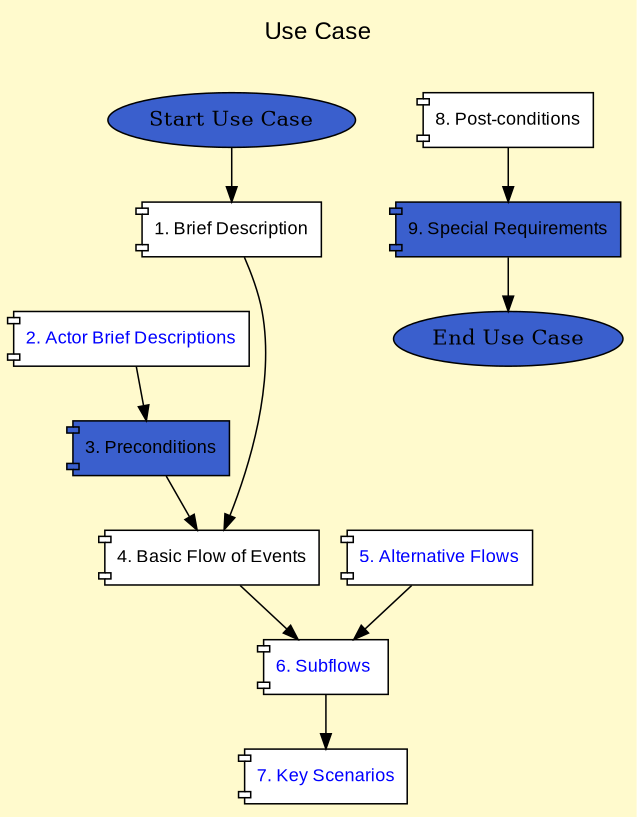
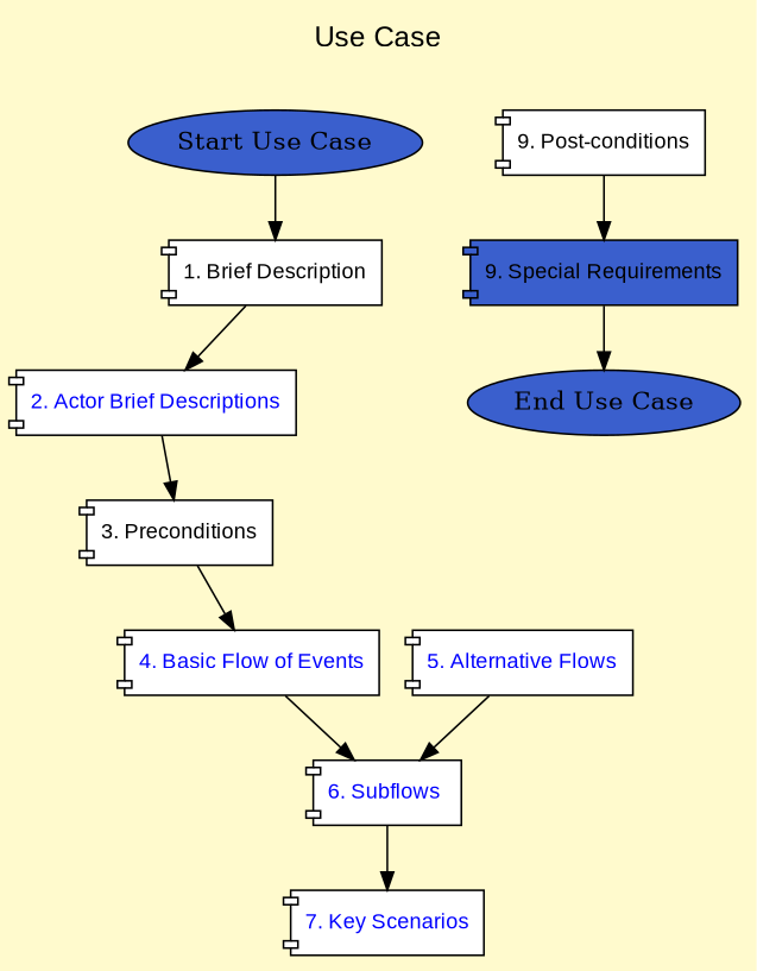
  digraph {
    bgcolor=lemonchiffon
    fontname=Arial
    fontsize=16
    label="Use Case"
    labelloc=t
    node [fillcolor=white shape=component style=filled fontname=Arial fontsize=12 margin="0.11,0.11"]
    edge [style=solid]
    n1 [fillcolor=royalblue3 label="Start Use Case" shape=ellipse fontname="" fontsize="" margin=""]
    n2 [label="1. Brief Description"]
    n3 [fontcolor=blue label="2. Actor Brief Descriptions"]
-   n4 [fillcolor=royalblue3 label="3. Preconditions"]
-   n5 [fontcolor=black label="4. Basic Flow of Events"]
+   n4 [label="3. Preconditions"]
+   n5 [fontcolor=blue label="4. Basic Flow of Events"]
    n6 [fontcolor=blue label="6. Subflows "]
    n7 [fontcolor=blue label="5. Alternative Flows"]
    n8 [fontcolor=blue label="7. Key Scenarios"]
-   n9 [label="8. Post-conditions"]
+   n9 [label="9. Post-conditions"]
    n10 [fillcolor=royalblue3 label="9. Special Requirements"]
    n11 [fillcolor=royalblue3 label="End Use Case" shape=ellipse fontname="" fontsize="" margin=""]
    n1 -> n2
-   n2 -> n5
+   n2 -> n3
    n3 -> n4
    n4 -> n5
    n5 -> n6
    n6 -> n8
    n7 -> n6
    n9 -> n10
    n10 -> n11
  }
